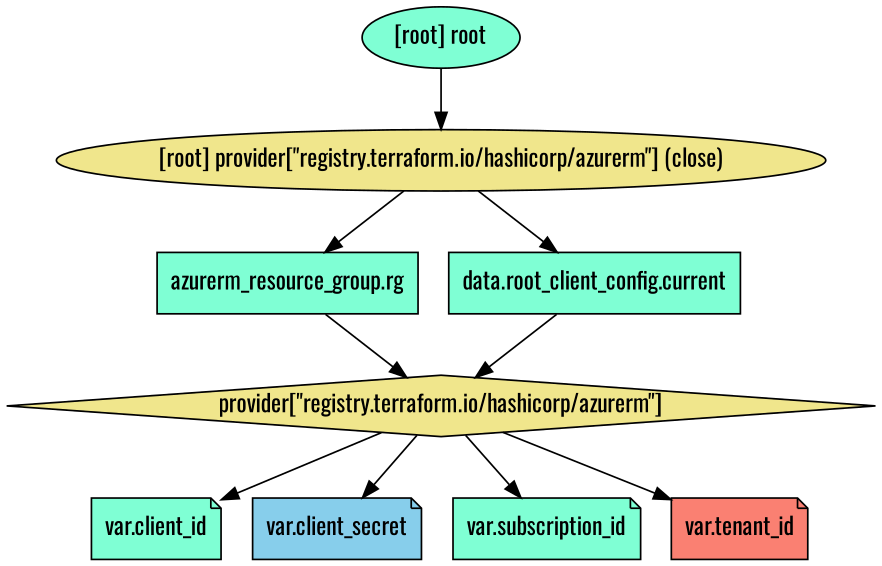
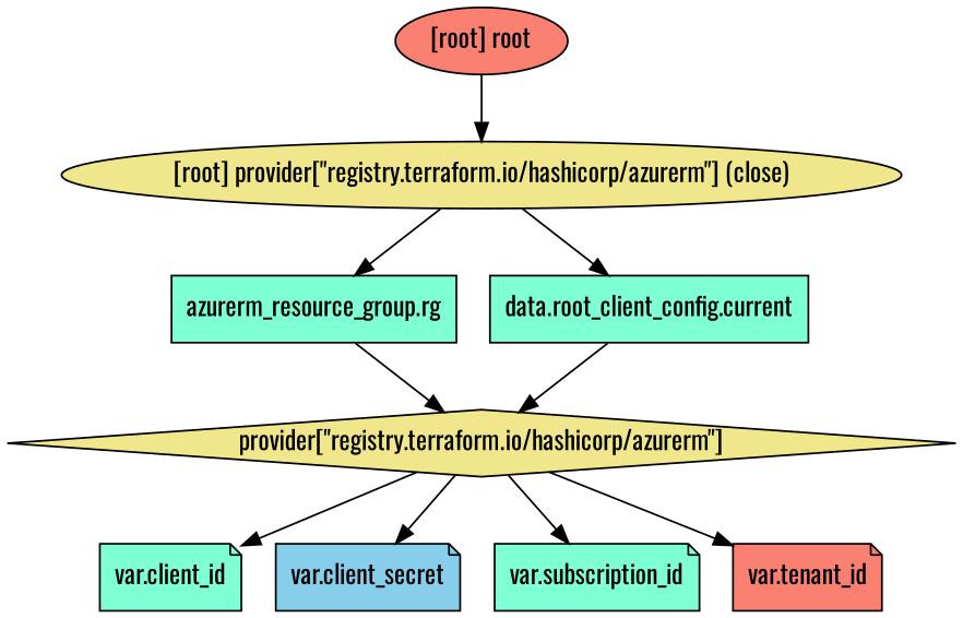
  digraph {
    compound=true
    fontname=Oswald
    newrank=true
    node [fillcolor=aquamarine fontname=Oswald shape=note style=filled]
    edge [fontname=Oswald]
    n1 [label="azurerm_resource_group.rg" shape=box]
    n2 [fillcolor=khaki label="provider[\"registry.terraform.io/hashicorp/azurerm\"]" shape=diamond]
    n3 [label="data.root_client_config.current" shape=box]
    n4 [label="var.client_id"]
    n5 [fillcolor=skyblue label="var.client_secret"]
    n6 [label="var.subscription_id"]
    n7 [fillcolor=salmon label="var.tenant_id"]
    "[root] provider[\"registry.terraform.io/hashicorp/azurerm\"] (close)" [fillcolor=khaki shape=""]
-   "[root] root" [shape=""]
+   "[root] root" [fillcolor=salmon shape=""]
    subgraph sub_1 {
      n1
      n2
      n3
      n4
      n5
      n6
      n7
      "[root] provider[\"registry.terraform.io/hashicorp/azurerm\"] (close)"
      "[root] root"
    }
    n1 -> n2
    n2 -> n4
    n2 -> n5
    n2 -> n6
    n2 -> n7
    n3 -> n2
    "[root] provider[\"registry.terraform.io/hashicorp/azurerm\"] (close)" -> n1
    "[root] provider[\"registry.terraform.io/hashicorp/azurerm\"] (close)" -> n3
    "[root] root" -> "[root] provider[\"registry.terraform.io/hashicorp/azurerm\"] (close)"
  }
